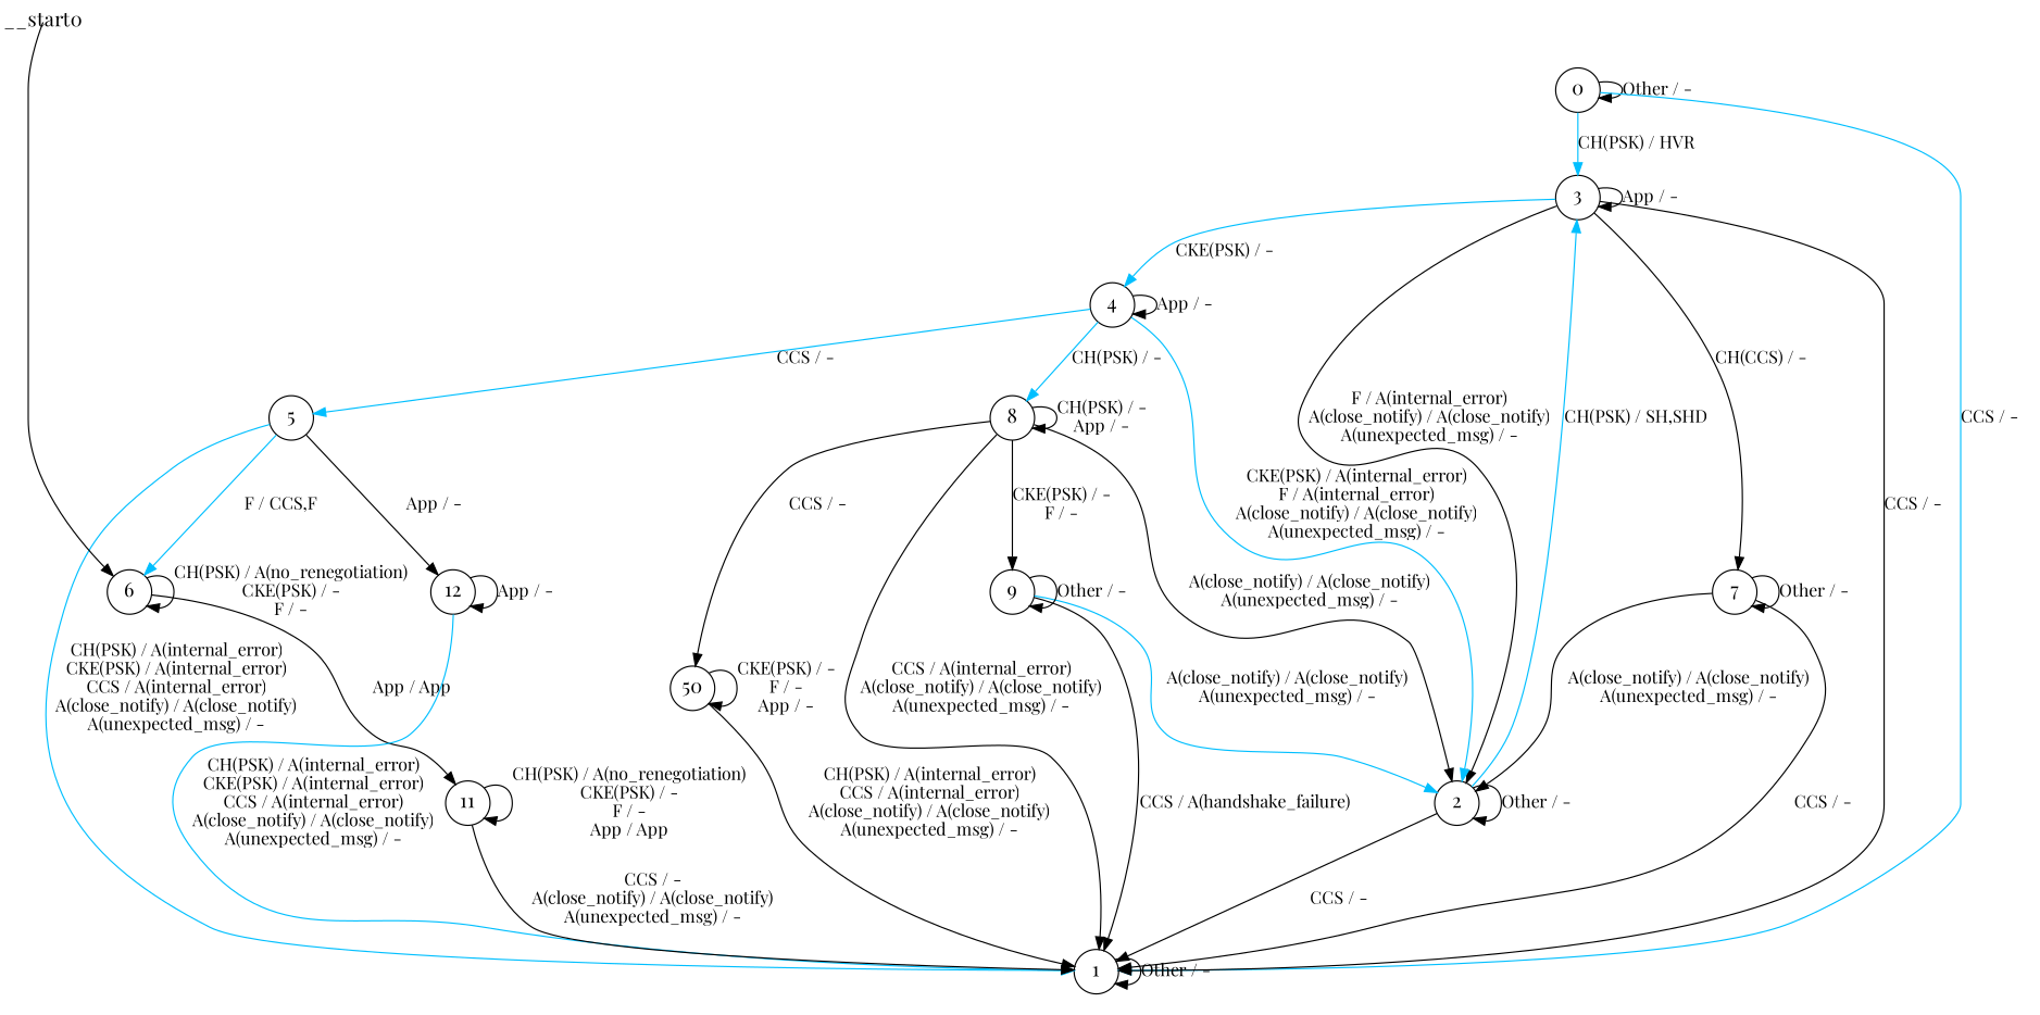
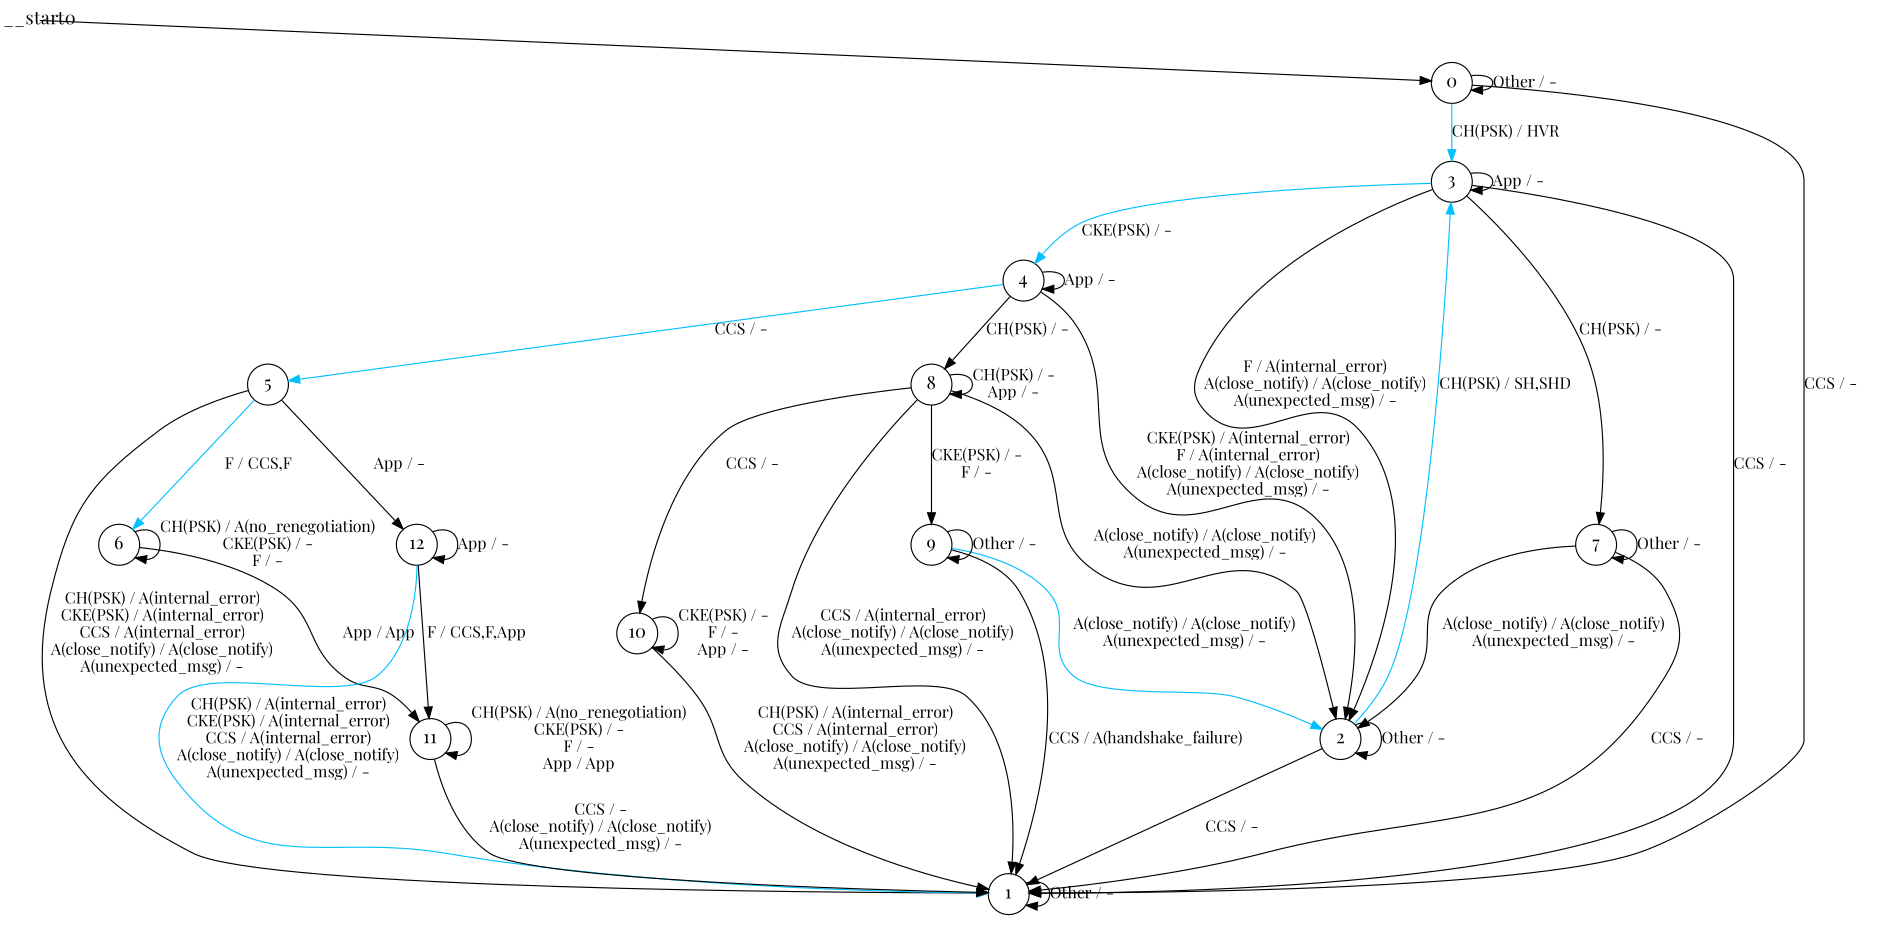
  digraph {
    fontname="Playfair Display"
    node [fixedsize=true fontname="Playfair Display" fontsize=16 shape=circle]
    edge [fontname="Playfair Display"]
    n1 [label=0]
    n2 [label=1]
    n3 [label=3]
    n4 [label=2]
    n5 [label=4]
    n6 [label=7]
    n7 [label=5]
    n8 [label=8]
    n9 [label=6]
    n10 [label=12]
    n11 [label=9]
-   n12 [label=50]
+   n12 [label=10]
    n13 [label=11]
    __start0 [height=0 shape=none width=0]
    n1 -> n1 [label="Other / -"]
-   n1 -> n2 [label="CCS / -" color=deepskyblue]
+   n1 -> n2 [label="CCS / -"]
    n1 -> n3 [color=deepskyblue label="CH(PSK) / HVR"]
    n2 -> n2 [label="Other / -"]
    n3 -> n2 [label="CCS / -"]
    n3 -> n3 [label="App / -"]
    n3 -> n4 [label="F / A(internal_error)\nA(close_notify) / A(close_notify)\nA(unexpected_msg) / -"]
    n3 -> n5 [color=deepskyblue label="CKE(PSK) / -"]
-   n3 -> n6 [label="CH(CCS) / -"]
+   n3 -> n6 [label="CH(PSK) / -"]
    n4 -> n2 [label="CCS / -"]
    n4 -> n3 [color=deepskyblue label="CH(PSK) / SH,SHD"]
    n4 -> n4 [label="Other / -"]
-   n5 -> n4 [label="CKE(PSK) / A(internal_error)\nF / A(internal_error)\nA(close_notify) / A(close_notify)\nA(unexpected_msg) / -" color=deepskyblue]
+   n5 -> n4 [label="CKE(PSK) / A(internal_error)\nF / A(internal_error)\nA(close_notify) / A(close_notify)\nA(unexpected_msg) / -"]
    n5 -> n5 [label="App / -"]
    n5 -> n7 [color=deepskyblue label="CCS / -"]
-   n5 -> n8 [label="CH(PSK) / -" color=deepskyblue]
+   n5 -> n8 [label="CH(PSK) / -"]
    n6 -> n2 [label="CCS / -"]
    n6 -> n4 [label="A(close_notify) / A(close_notify)\nA(unexpected_msg) / -"]
    n6 -> n6 [label="Other / -"]
-   n7 -> n2 [label="CH(PSK) / A(internal_error)\nCKE(PSK) / A(internal_error)\nCCS / A(internal_error)\nA(close_notify) / A(close_notify)\nA(unexpected_msg) / -" color=deepskyblue]
+   n7 -> n2 [label="CH(PSK) / A(internal_error)\nCKE(PSK) / A(internal_error)\nCCS / A(internal_error)\nA(close_notify) / A(close_notify)\nA(unexpected_msg) / -"]
    n7 -> n9 [color=deepskyblue label="F / CCS,F"]
    n7 -> n10 [label="App / -"]
    n8 -> n2 [label="CCS / A(internal_error)\nA(close_notify) / A(close_notify)\nA(unexpected_msg) / -"]
    n8 -> n4 [label="A(close_notify) / A(close_notify)\nA(unexpected_msg) / -"]
    n8 -> n8 [label="CH(PSK) / -\nApp / -"]
    n8 -> n11 [label="CKE(PSK) / -\nF / -"]
    n8 -> n12 [label="CCS / -"]
    n9 -> n9 [label="CH(PSK) / A(no_renegotiation)\nCKE(PSK) / -\nF / -"]
    n9 -> n13 [label="App / App"]
    n10 -> n2 [color=deepskyblue label="CH(PSK) / A(internal_error)\nCKE(PSK) / A(internal_error)\nCCS / A(internal_error)\nA(close_notify) / A(close_notify)\nA(unexpected_msg) / -"]
    n10 -> n10 [label="App / -"]
+   n10 -> n13 [label="F / CCS,F,App"]
    n11 -> n2 [label="CCS / A(handshake_failure)"]
    n11 -> n4 [color=deepskyblue label="A(close_notify) / A(close_notify)\nA(unexpected_msg) / -"]
    n11 -> n11 [label="Other / -"]
    n12 -> n2 [label="CH(PSK) / A(internal_error)\nCCS / A(internal_error)\nA(close_notify) / A(close_notify)\nA(unexpected_msg) / -"]
    n12 -> n12 [label="CKE(PSK) / -\nF / -\nApp / -"]
    n13 -> n2 [label="CCS / -\nA(close_notify) / A(close_notify)\nA(unexpected_msg) / -"]
    n13 -> n13 [label="CH(PSK) / A(no_renegotiation)\nCKE(PSK) / -\nF / -\nApp / App"]
-   __start0 -> n9
+   __start0 -> n1
  }
